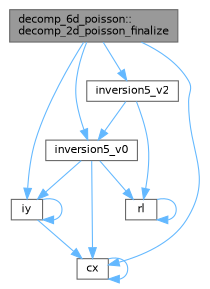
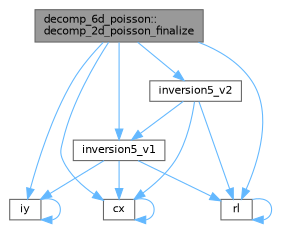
  digraph {
    rankdir=TB
    node [color=grey40 fillcolor=white fontname=Helvetica fontsize=10 shape=box style=filled]
    edge [color=steelblue1 fontname=Helvetica fontsize=10 labelfontname=Helvetica labelfontsize=10 style=solid]
    n1 [color=gray40 fillcolor=grey60 fontcolor=black height=0.2 label="decomp_6d_poisson::\ldecomp_2d_poisson_finalize" width=0.4]
    n2 [height=0.2 label=cx width=0.4]
-   n3 [height=0.2 label=inversion5_v0 width=0.4]
+   n3 [height=0.2 label=inversion5_v1 width=0.4]
    n4 [height=0.2 label=iy width=0.4]
    n5 [height=0.2 label=rl width=0.4]
    n6 [height=0.2 label=inversion5_v2 width=0.4]
    n1 -> n2
    n1 -> n3
    n1 -> n4
+   n1 -> n5
    n1 -> n6
    n2 -> n2
    n3 -> n2
    n3 -> n4
    n3 -> n5
    n4 -> n4
    n5 -> n5
-   n4 -> n2
+   n6 -> n2
    n6 -> n3
    n6 -> n5
  }
